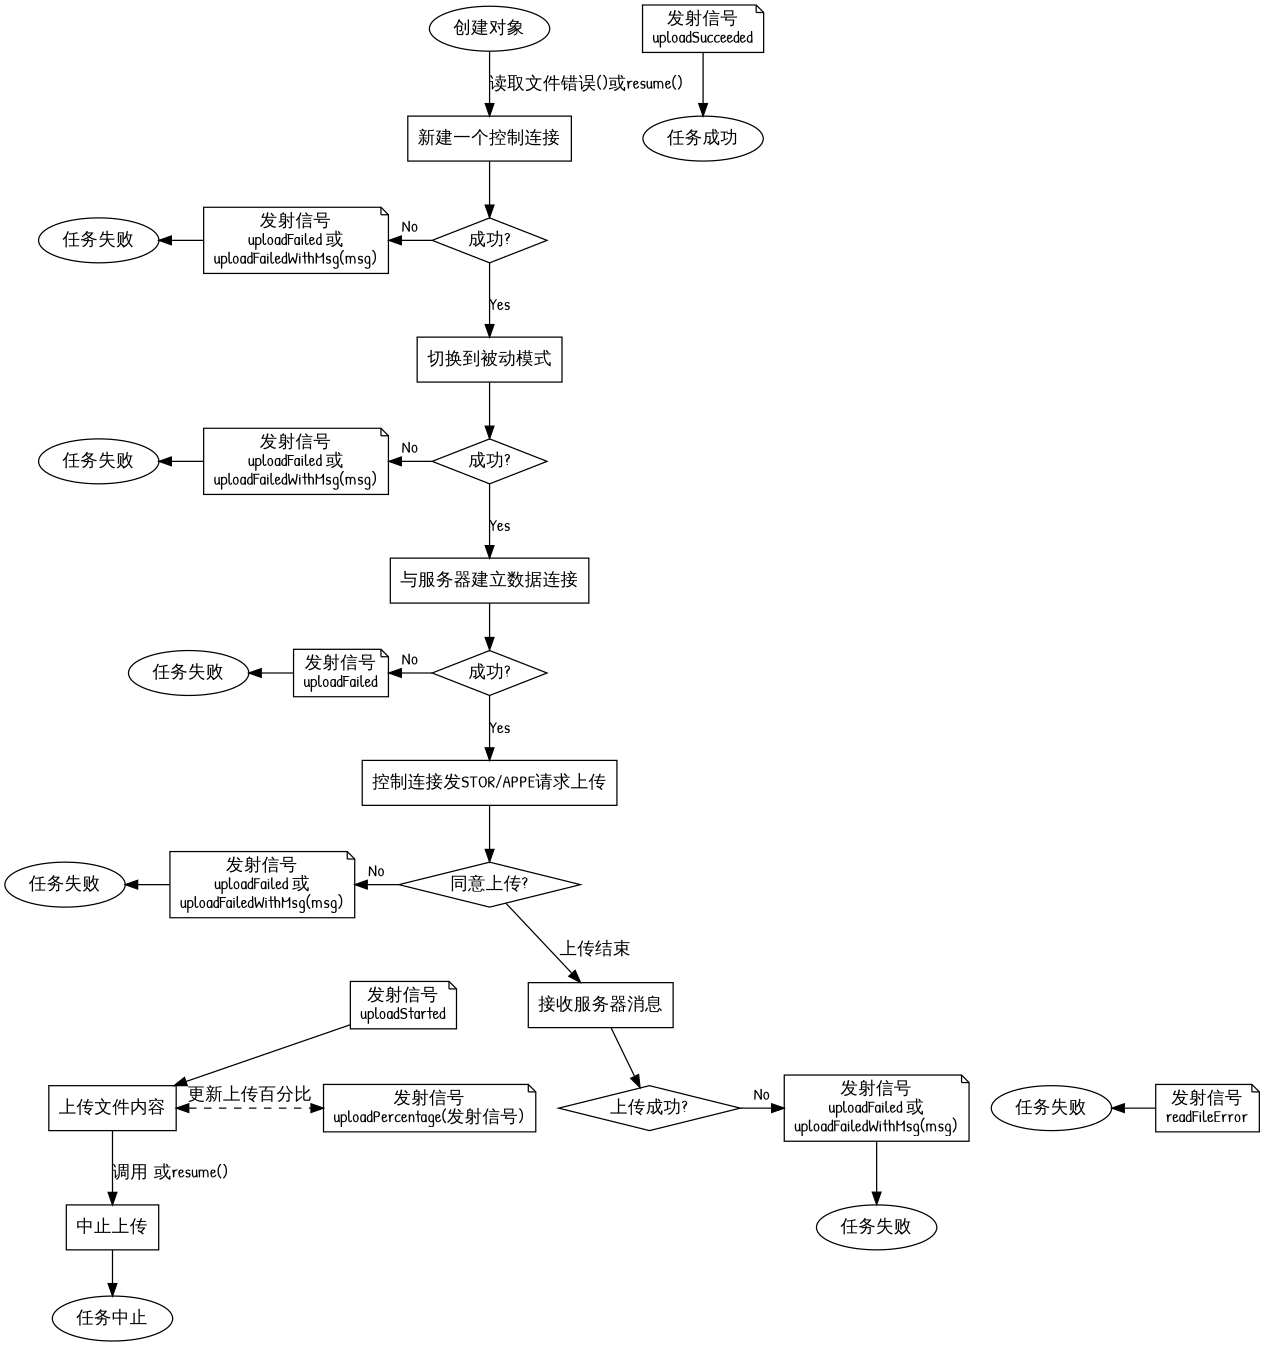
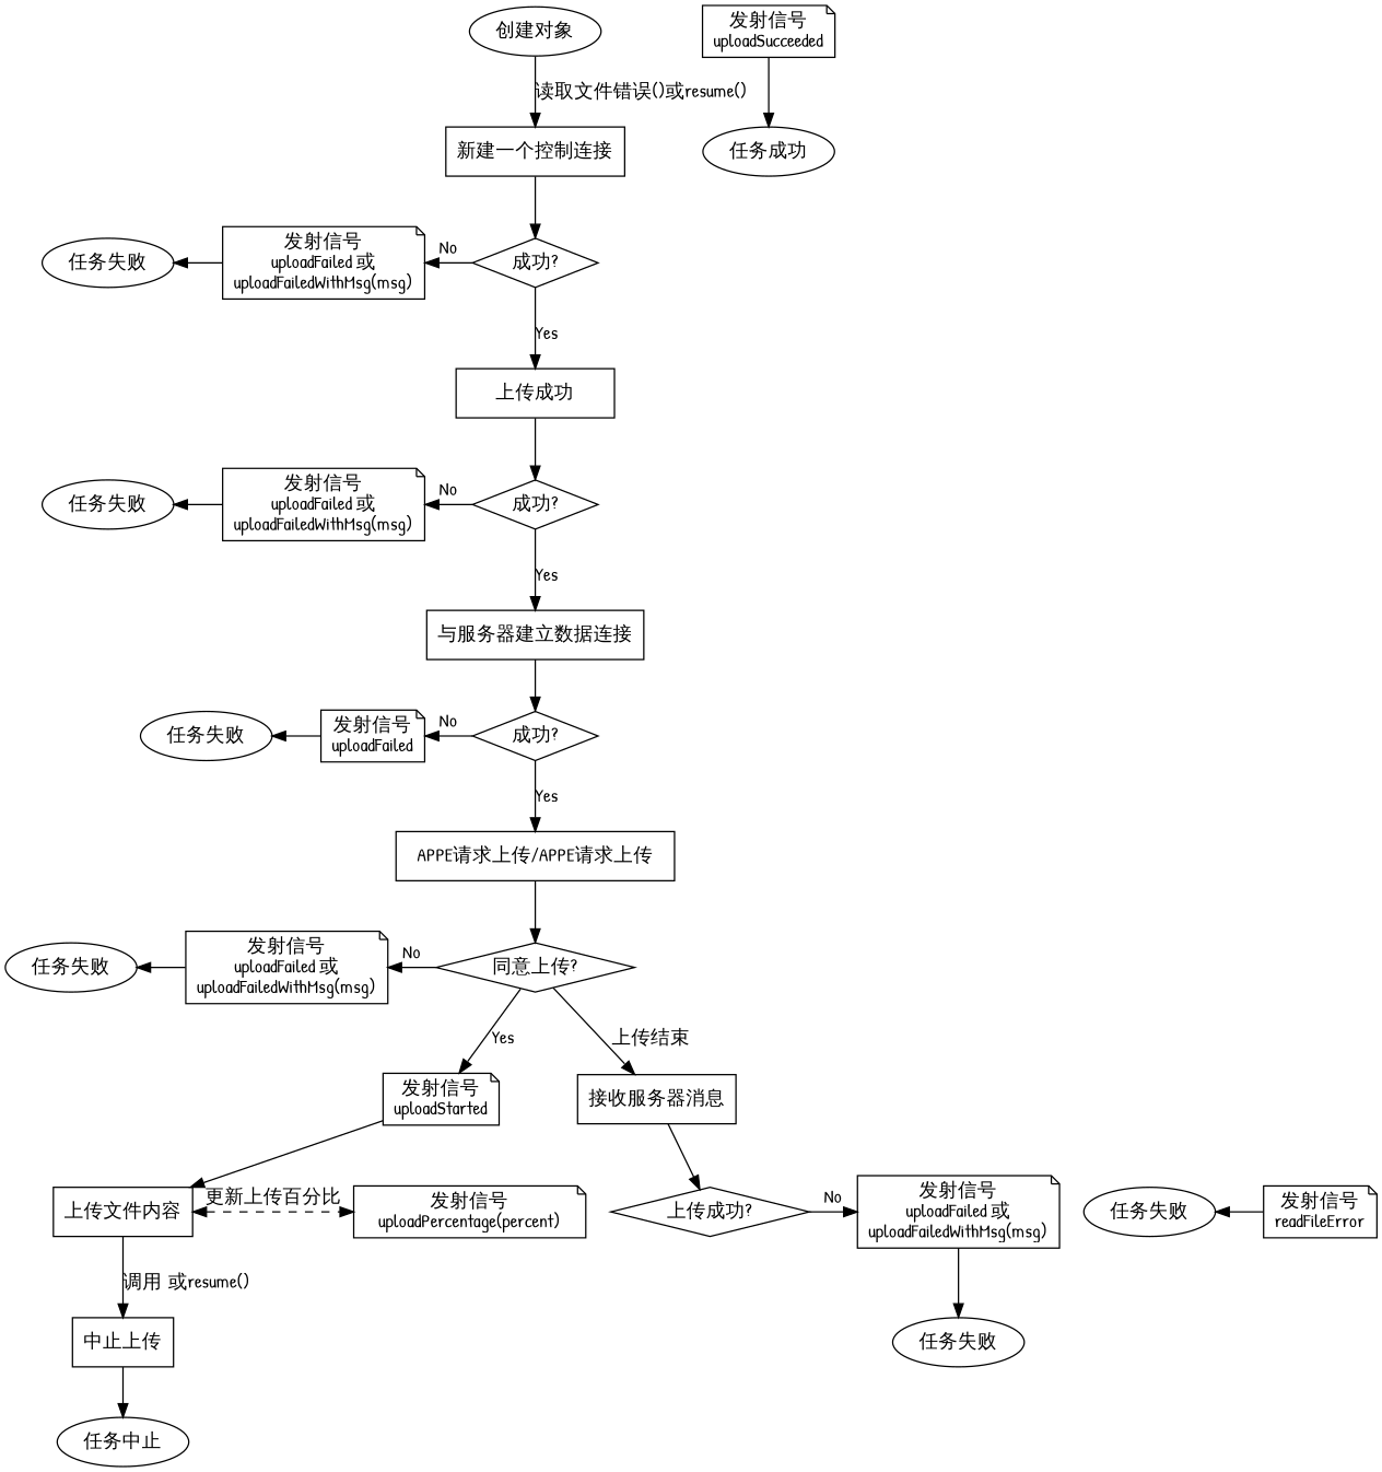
  digraph {
    fontname="Patrick Hand"
    rankdir=TB
    node [fontname="Patrick Hand" shape=note]
    edge [fontname="Patrick Hand"]
    n1 [label="成功?" shape=diamond]
    n2 [label="发射信号\nuploadFailed 或\nuploadFailedWithMsg(msg)"]
    n3 [label="任务失败" shape=ellipse]
    n4 [label="成功?" shape=diamond]
    n5 [label="发射信号\nuploadFailed 或\nuploadFailedWithMsg(msg)"]
    n6 [label="任务失败" shape=ellipse]
    n7 [label="成功?" shape=diamond]
    n8 [label="发射信号\nuploadFailed"]
    n9 [label="任务失败" shape=ellipse]
    n10 [label="同意上传?" shape=diamond]
    n11 [label="发射信号\nuploadFailed 或\nuploadFailedWithMsg(msg)"]
    n12 [label="任务失败" shape=ellipse]
    n13 [label="上传成功?" shape=diamond]
    n14 [label="发射信号\nuploadFailed 或\nuploadFailedWithMsg(msg)"]
    n15 [label="上传文件内容" shape=box]
-   n16 [label="发射信号\nuploadPercentage(发射信号)"]
+   n16 [label="发射信号\nuploadPercentage(percent)"]
    n17 [label="发射信号\nreadFileError"]
    n18 [label="任务失败" shape=ellipse]
-   n19 [label="切换到被动模式" shape=box]
+   n19 [label="上传成功" shape=box]
    n20 [label="与服务器建立数据连接" shape=box]
-   n21 [label="控制连接发STOR/APPE请求上传" shape=box]
+   n21 [label="APPE请求上传/APPE请求上传" shape=box]
    n22 [label="发射信号\nuploadStarted"]
    n23 [label="接收服务器消息" shape=box]
    n24 [label="任务失败" shape=ellipse]
    n25 [label="中止上传" shape=box]
    n26 [label="创建对象" shape=ellipse]
    n27 [label="新建一个控制连接" shape=box]
    n28 [label="任务中止" shape=ellipse]
    n29 [label="发射信号\nuploadSucceeded"]
    n30 [label="任务成功" shape=ellipse]
    subgraph sub_1 {
      rank=same
      n1
      n2
      n3
    }
    subgraph sub_2 {
      rank=same
      n4
      n5
      n6
    }
    subgraph sub_3 {
      rank=same
      n7
      n8
      n9
    }
    subgraph sub_4 {
      rank=same
      n10
      n11
      n12
    }
    subgraph sub_5 {
      rank=same
      n13
      n14
    }
    subgraph sub_6 {
      rank=same
      n15
      n16
    }
    subgraph sub_7 {
      rank=same
      n15
      n17
      n18
    }
    n1 -> n19 [label=Yes]
    n2 -> n1 [dir=back label=No]
    n3 -> n2 [dir=back]
    n4 -> n20 [label=Yes]
    n5 -> n4 [dir=back label=No]
    n6 -> n5 [dir=back]
    n7 -> n21 [label=Yes]
    n8 -> n7 [dir=back label=No]
    n9 -> n8 [dir=back]
+   n10 -> n22 [label=Yes]
    n10 -> n23 [label="上传结束"]
    n11 -> n10 [dir=back label=No]
    n12 -> n11 [dir=back]
    n13 -> n14 [label=No]
    n14 -> n24
    n15 -> n16 [dir=both label="更新上传百分比" style=dashed]
    n15 -> n25 [label="调用 或resume()"]
    n18 -> n17 [dir=back]
    n19 -> n4
    n20 -> n7
    n21 -> n10
    n22 -> n15
    n23 -> n13
    n25 -> n28
    n26 -> n27 [label="读取文件错误()或resume()"]
    n27 -> n1
    n29 -> n30
  }
